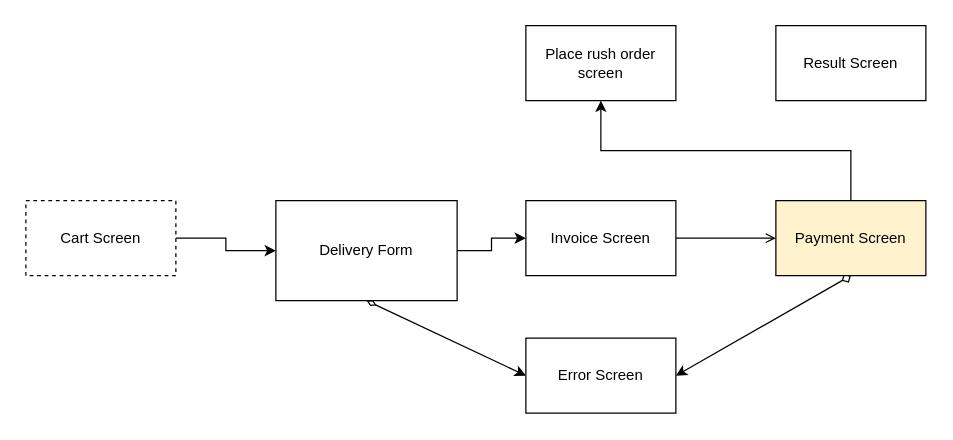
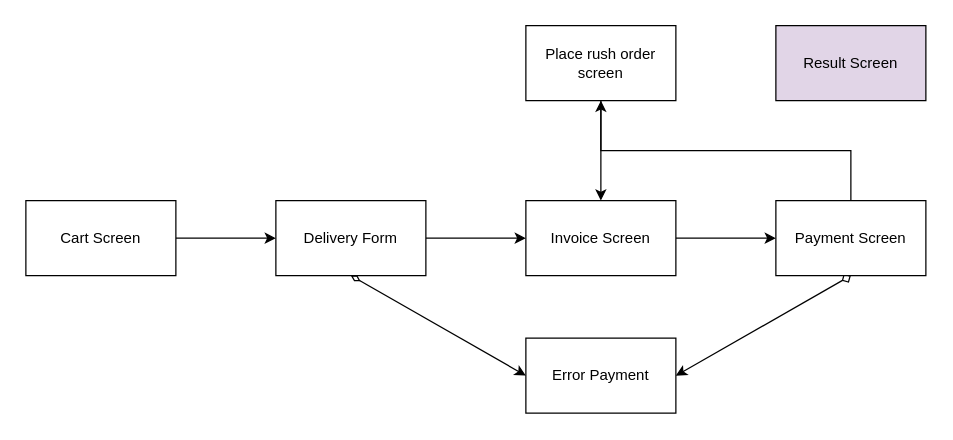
  <mxCell id="0" />
  <mxCell id="1" parent="0" />
  <mxCell id="2" style="edgeStyle=orthogonalEdgeStyle;rounded=0;orthogonalLoop=1;jettySize=auto;html=1;exitX=1;exitY=0.5;exitDx=0;exitDy=0;entryX=0;entryY=0.5;entryDx=0;entryDy=0;" edge="1" parent="1" source="3" target="6"><mxGeometry relative="1" as="geometry" /></mxCell>
- <mxCell id="3" value="Cart Screen" style="rounded=0;whiteSpace=wrap;html=1;dashed=1;" vertex="1" parent="1"><mxGeometry x="20" y="160" width="120" height="60" as="geometry" /></mxCell>
+ <mxCell id="3" value="Cart Screen" style="rounded=0;whiteSpace=wrap;html=1;" vertex="1" parent="1"><mxGeometry x="20" y="160" width="120" height="60" as="geometry" /></mxCell>
  <mxCell id="4" style="rounded=0;orthogonalLoop=1;jettySize=auto;html=1;exitX=0.5;exitY=1;exitDx=0;exitDy=0;entryX=0;entryY=0.5;entryDx=0;entryDy=0;startArrow=diamondThin;startFill=0;" edge="1" parent="1" source="6" target="12"><mxGeometry relative="1" as="geometry" /></mxCell>
  <mxCell id="5" style="edgeStyle=orthogonalEdgeStyle;rounded=0;orthogonalLoop=1;jettySize=auto;html=1;exitX=1;exitY=0.5;exitDx=0;exitDy=0;entryX=0;entryY=0.5;entryDx=0;entryDy=0;" edge="1" parent="1" source="6" target="8"><mxGeometry relative="1" as="geometry" /></mxCell>
- <mxCell id="6" value="Delivery Form" style="rounded=0;whiteSpace=wrap;html=1;" vertex="1" parent="1"><mxGeometry x="220" y="160" width="145" height="80" as="geometry" /></mxCell>
- <mxCell id="7" style="edgeStyle=orthogonalEdgeStyle;rounded=0;orthogonalLoop=1;jettySize=auto;html=1;exitX=1;exitY=0.5;exitDx=0;exitDy=0;entryX=0;entryY=0.5;entryDx=0;entryDy=0;endArrow=open;" edge="1" parent="1" source="8" target="11"><mxGeometry relative="1" as="geometry" /></mxCell>
+ <mxCell id="6" value="Delivery Form" style="rounded=0;whiteSpace=wrap;html=1;" vertex="1" parent="1"><mxGeometry x="220" y="160" width="120" height="60" as="geometry" /></mxCell>
+ <mxCell id="7" style="edgeStyle=orthogonalEdgeStyle;rounded=0;orthogonalLoop=1;jettySize=auto;html=1;exitX=1;exitY=0.5;exitDx=0;exitDy=0;entryX=0;entryY=0.5;entryDx=0;entryDy=0;" edge="1" parent="1" source="8" target="11"><mxGeometry relative="1" as="geometry" /></mxCell>
  <mxCell id="8" value="Invoice Screen" style="rounded=0;whiteSpace=wrap;html=1;" vertex="1" parent="1"><mxGeometry x="420" y="160" width="120" height="60" as="geometry" /></mxCell>
  <mxCell id="9" style="rounded=0;orthogonalLoop=1;jettySize=auto;html=1;exitX=0.5;exitY=1;exitDx=0;exitDy=0;entryX=1;entryY=0.5;entryDx=0;entryDy=0;startArrow=diamond;startFill=0;" edge="1" parent="1" source="11" target="12"><mxGeometry relative="1" as="geometry" /></mxCell>
  <mxCell id="10" style="edgeStyle=orthogonalEdgeStyle;rounded=0;orthogonalLoop=1;jettySize=auto;html=1;exitX=0.5;exitY=0;exitDx=0;exitDy=0;" edge="1" parent="1" source="11" target="15"><mxGeometry relative="1" as="geometry" /></mxCell>
- <mxCell id="11" value="Payment Screen" style="rounded=0;whiteSpace=wrap;html=1;fillColor=#fff2cc;" vertex="1" parent="1"><mxGeometry x="620" y="160" width="120" height="60" as="geometry" /></mxCell>
- <mxCell id="12" value="Error Screen" style="rounded=0;whiteSpace=wrap;html=1;" vertex="1" parent="1"><mxGeometry x="420" y="270" width="120" height="60" as="geometry" /></mxCell>
- <mxCell id="13" value="Result Screen" style="rounded=0;whiteSpace=wrap;html=1;" vertex="1" parent="1"><mxGeometry x="620" y="20" width="120" height="60" as="geometry" /></mxCell>
+ <mxCell id="11" value="Payment Screen" style="rounded=0;whiteSpace=wrap;html=1;" vertex="1" parent="1"><mxGeometry x="620" y="160" width="120" height="60" as="geometry" /></mxCell>
+ <mxCell id="12" value="Error Payment" style="rounded=0;whiteSpace=wrap;html=1;" vertex="1" parent="1"><mxGeometry x="420" y="270" width="120" height="60" as="geometry" /></mxCell>
+ <mxCell id="13" value="Result Screen" style="rounded=0;whiteSpace=wrap;html=1;fillColor=#e1d5e7;" vertex="1" parent="1"><mxGeometry x="620" y="20" width="120" height="60" as="geometry" /></mxCell>
+ <mxCell id="14" style="edgeStyle=orthogonalEdgeStyle;rounded=0;orthogonalLoop=1;jettySize=auto;html=1;exitX=0.5;exitY=1;exitDx=0;exitDy=0;entryX=0.5;entryY=0;entryDx=0;entryDy=0;" edge="1" parent="1" source="15" target="8"><mxGeometry relative="1" as="geometry" /></mxCell>
  <mxCell id="15" value="Place rush order screen" style="rounded=0;whiteSpace=wrap;html=1;" vertex="1" parent="1"><mxGeometry x="420" y="20" width="120" height="60" as="geometry" /></mxCell>
